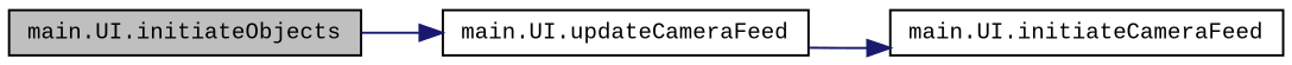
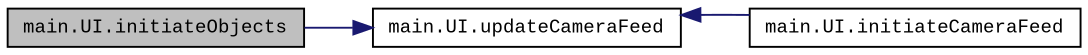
  digraph {
    fontname="Liberation Mono"
    rankdir=LR
    node [color=black fillcolor=white fontname="Liberation Mono" fontsize=10 shape=record style=filled]
    edge [color=midnightblue fontname="Liberation Mono" fontsize=10 labelfontname=Helvetica labelfontsize=10 style=solid]
    n1 [fillcolor=grey75 fontcolor=black height=0.2 label="main.UI.initiateObjects" width=0.4]
    n2 [height=0.2 label="main.UI.updateCameraFeed" width=0.4]
    n3 [height=0.2 label="main.UI.initiateCameraFeed" width=0.4]
    n1 -> n2
-   n2 -> n3
+   n3 -> n2
  }
